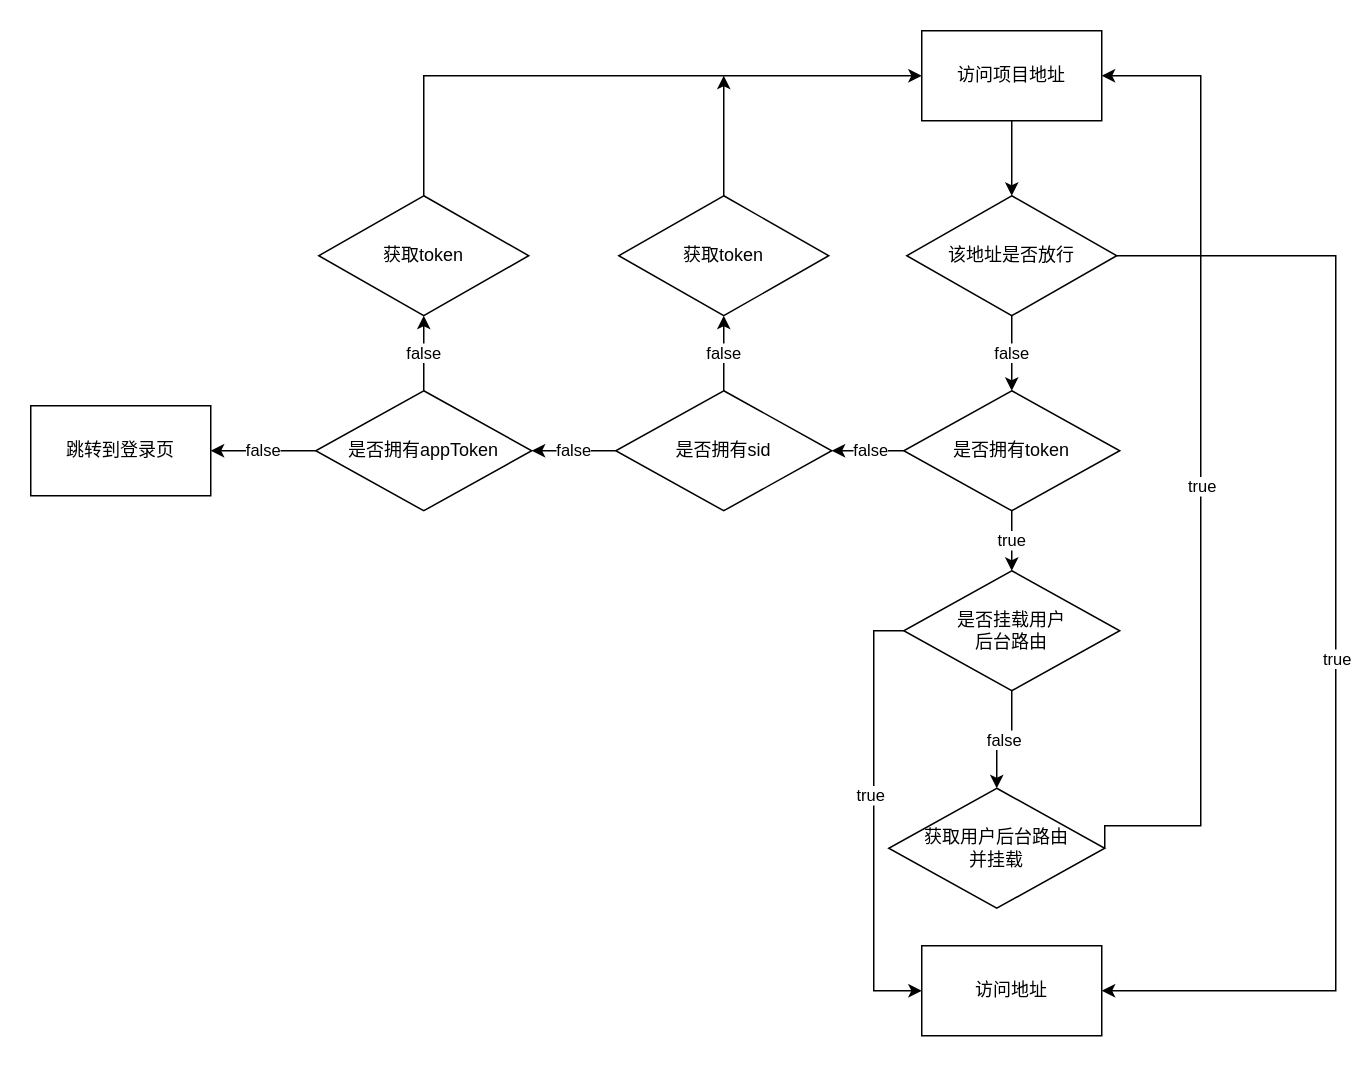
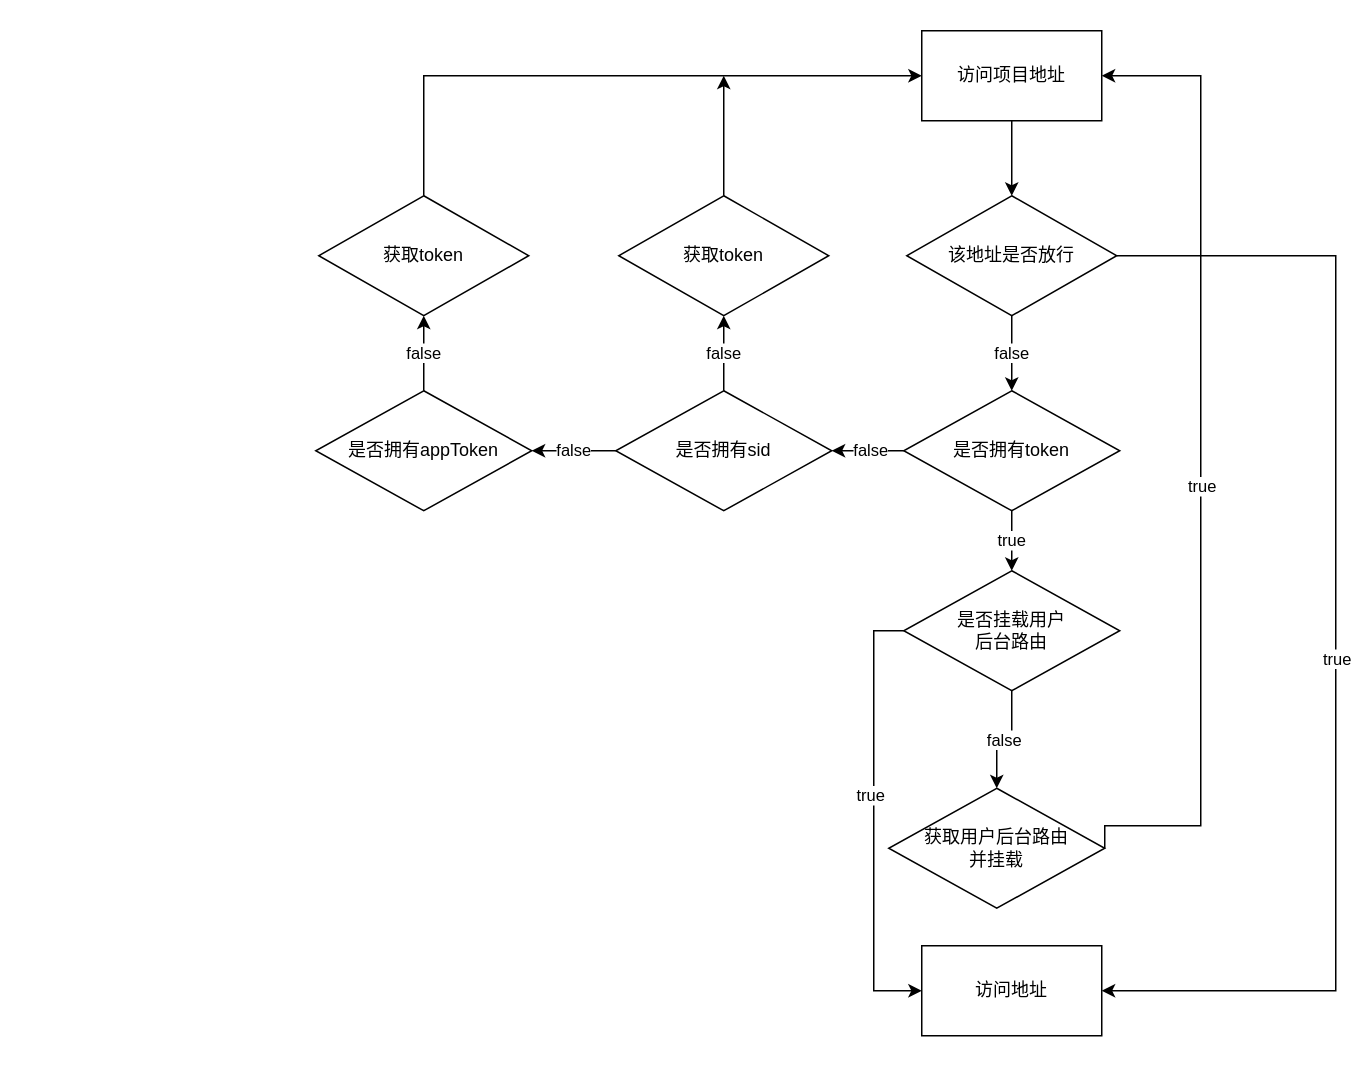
  <mxCell id="0" />
  <mxCell id="1" parent="0" />
  <mxCell id="2" value="访问项目地址" style="rounded=0;whiteSpace=wrap;html=1;" vertex="1" parent="1"><mxGeometry x="614" y="20" width="120" height="60" as="geometry" /></mxCell>
  <mxCell id="3" value="false" style="edgeStyle=orthogonalEdgeStyle;rounded=0;orthogonalLoop=1;jettySize=auto;html=1;exitX=0.5;exitY=1;exitDx=0;exitDy=0;" edge="1" parent="1" source="6" target="11"><mxGeometry relative="1" as="geometry" /></mxCell>
  <mxCell id="4" style="edgeStyle=orthogonalEdgeStyle;rounded=0;orthogonalLoop=1;jettySize=auto;html=1;exitX=1;exitY=0.5;exitDx=0;exitDy=0;entryX=1;entryY=0.5;entryDx=0;entryDy=0;" edge="1" parent="1" source="6" target="8"><mxGeometry relative="1" as="geometry"><Array as="points"><mxPoint x="890" y="170" /><mxPoint x="890" y="660" /></Array></mxGeometry></mxCell>
  <mxCell id="5" value="true" style="edgeLabel;html=1;align=center;verticalAlign=middle;resizable=0;points=[];" vertex="1" connectable="0" parent="4"><mxGeometry x="0.045" relative="1" as="geometry"><mxPoint as="offset" /></mxGeometry></mxCell>
  <mxCell id="6" value="该地址是否放行" style="rhombus;whiteSpace=wrap;html=1;" vertex="1" parent="1"><mxGeometry x="604" y="130" width="140" height="80" as="geometry" /></mxCell>
  <mxCell id="7" value="" style="endArrow=classic;html=1;rounded=0;exitX=0.5;exitY=1;exitDx=0;exitDy=0;entryX=0.5;entryY=0;entryDx=0;entryDy=0;" edge="1" parent="1" source="2" target="6"><mxGeometry width="50" height="50" relative="1" as="geometry"><mxPoint x="650" y="240" as="sourcePoint" /><mxPoint x="500" y="200" as="targetPoint" /></mxGeometry></mxCell>
  <mxCell id="8" value="访问地址" style="rounded=0;whiteSpace=wrap;html=1;" vertex="1" parent="1"><mxGeometry x="614" y="630" width="120" height="60" as="geometry" /></mxCell>
  <mxCell id="9" value="false" style="edgeStyle=orthogonalEdgeStyle;rounded=0;orthogonalLoop=1;jettySize=auto;html=1;exitX=0;exitY=0.5;exitDx=0;exitDy=0;entryX=1;entryY=0.5;entryDx=0;entryDy=0;" edge="1" parent="1" source="11" target="14"><mxGeometry x="-0.083" relative="1" as="geometry"><mxPoint as="offset" /></mxGeometry></mxCell>
  <mxCell id="10" value="true" style="edgeStyle=orthogonalEdgeStyle;rounded=0;orthogonalLoop=1;jettySize=auto;html=1;exitX=0.5;exitY=1;exitDx=0;exitDy=0;" edge="1" parent="1" source="11" target="20"><mxGeometry relative="1" as="geometry"><mxPoint x="674" y="380" as="targetPoint" /><mxPoint as="offset" /></mxGeometry></mxCell>
  <mxCell id="11" value="是否拥有token" style="rhombus;whiteSpace=wrap;html=1;" vertex="1" parent="1"><mxGeometry x="602" y="260" width="144" height="80" as="geometry" /></mxCell>
  <mxCell id="12" value="false" style="edgeStyle=orthogonalEdgeStyle;rounded=0;orthogonalLoop=1;jettySize=auto;html=1;exitX=0;exitY=0.5;exitDx=0;exitDy=0;entryX=1;entryY=0.5;entryDx=0;entryDy=0;" edge="1" parent="1" source="14" target="17"><mxGeometry relative="1" as="geometry" /></mxCell>
  <mxCell id="13" value="false" style="edgeStyle=orthogonalEdgeStyle;rounded=0;orthogonalLoop=1;jettySize=auto;html=1;exitX=0.5;exitY=0;exitDx=0;exitDy=0;entryX=0.5;entryY=1;entryDx=0;entryDy=0;" edge="1" parent="1" source="14" target="25"><mxGeometry relative="1" as="geometry"><mxPoint x="482" y="180" as="targetPoint" /></mxGeometry></mxCell>
  <mxCell id="14" value="是否拥有sid" style="rhombus;whiteSpace=wrap;html=1;" vertex="1" parent="1"><mxGeometry x="410" y="260" width="144" height="80" as="geometry" /></mxCell>
- <mxCell id="15" value="false" style="edgeStyle=orthogonalEdgeStyle;rounded=0;orthogonalLoop=1;jettySize=auto;html=1;exitX=0;exitY=0.5;exitDx=0;exitDy=0;" edge="1" parent="1" source="17" target="21"><mxGeometry relative="1" as="geometry"><mxPoint x="150" y="300" as="targetPoint" /></mxGeometry></mxCell>
  <mxCell id="16" value="false" style="edgeStyle=orthogonalEdgeStyle;rounded=0;orthogonalLoop=1;jettySize=auto;html=1;exitX=0.5;exitY=0;exitDx=0;exitDy=0;entryX=0.5;entryY=1;entryDx=0;entryDy=0;" edge="1" parent="1" source="17" target="23"><mxGeometry relative="1" as="geometry"><mxPoint x="282" y="210" as="targetPoint" /></mxGeometry></mxCell>
  <mxCell id="17" value="是否拥有appToken" style="rhombus;whiteSpace=wrap;html=1;" vertex="1" parent="1"><mxGeometry x="210" y="260" width="144" height="80" as="geometry" /></mxCell>
  <mxCell id="18" value="false" style="edgeStyle=orthogonalEdgeStyle;rounded=0;orthogonalLoop=1;jettySize=auto;html=1;exitX=0.5;exitY=1;exitDx=0;exitDy=0;entryX=0.5;entryY=0;entryDx=0;entryDy=0;" edge="1" parent="1" source="20" target="28"><mxGeometry relative="1" as="geometry" /></mxCell>
  <mxCell id="19" value="true" style="edgeStyle=orthogonalEdgeStyle;rounded=0;orthogonalLoop=1;jettySize=auto;html=1;exitX=0;exitY=0.5;exitDx=0;exitDy=0;entryX=0;entryY=0.5;entryDx=0;entryDy=0;" edge="1" parent="1" source="20" target="8"><mxGeometry x="-0.11" y="-2" relative="1" as="geometry"><mxPoint as="offset" /></mxGeometry></mxCell>
  <mxCell id="20" value="是否挂载用户&lt;br&gt;后台路由" style="rhombus;whiteSpace=wrap;html=1;" vertex="1" parent="1"><mxGeometry x="602" y="380" width="144" height="80" as="geometry" /></mxCell>
- <mxCell id="21" value="跳转到登录页" style="rounded=0;whiteSpace=wrap;html=1;" vertex="1" parent="1"><mxGeometry x="20" y="270" width="120" height="60" as="geometry" /></mxCell>
  <mxCell id="22" style="edgeStyle=orthogonalEdgeStyle;rounded=0;orthogonalLoop=1;jettySize=auto;html=1;exitX=0.5;exitY=0;exitDx=0;exitDy=0;entryX=0;entryY=0.5;entryDx=0;entryDy=0;" edge="1" parent="1" source="23" target="2"><mxGeometry relative="1" as="geometry" /></mxCell>
  <mxCell id="23" value="获取token" style="rhombus;whiteSpace=wrap;html=1;" vertex="1" parent="1"><mxGeometry x="212" y="130" width="140" height="80" as="geometry" /></mxCell>
  <mxCell id="24" style="edgeStyle=orthogonalEdgeStyle;rounded=0;orthogonalLoop=1;jettySize=auto;html=1;exitX=0.5;exitY=0;exitDx=0;exitDy=0;" edge="1" parent="1" source="25"><mxGeometry relative="1" as="geometry"><mxPoint x="482" y="50" as="targetPoint" /></mxGeometry></mxCell>
  <mxCell id="25" value="获取token" style="rhombus;whiteSpace=wrap;html=1;" vertex="1" parent="1"><mxGeometry x="412" y="130" width="140" height="80" as="geometry" /></mxCell>
  <mxCell id="26" style="edgeStyle=orthogonalEdgeStyle;rounded=0;orthogonalLoop=1;jettySize=auto;html=1;exitX=1;exitY=0.5;exitDx=0;exitDy=0;entryX=1;entryY=0.5;entryDx=0;entryDy=0;" edge="1" parent="1" source="28" target="2"><mxGeometry relative="1" as="geometry"><Array as="points"><mxPoint x="800" y="550" /><mxPoint x="800" y="50" /></Array></mxGeometry></mxCell>
  <mxCell id="27" value="true" style="edgeLabel;html=1;align=center;verticalAlign=middle;resizable=0;points=[];" vertex="1" connectable="0" parent="26"><mxGeometry x="-0.052" relative="1" as="geometry"><mxPoint as="offset" /></mxGeometry></mxCell>
  <mxCell id="28" value="获取用户后台路由&lt;br&gt;并挂载" style="rhombus;whiteSpace=wrap;html=1;" vertex="1" parent="1"><mxGeometry x="592" y="525" width="144" height="80" as="geometry" /></mxCell>
